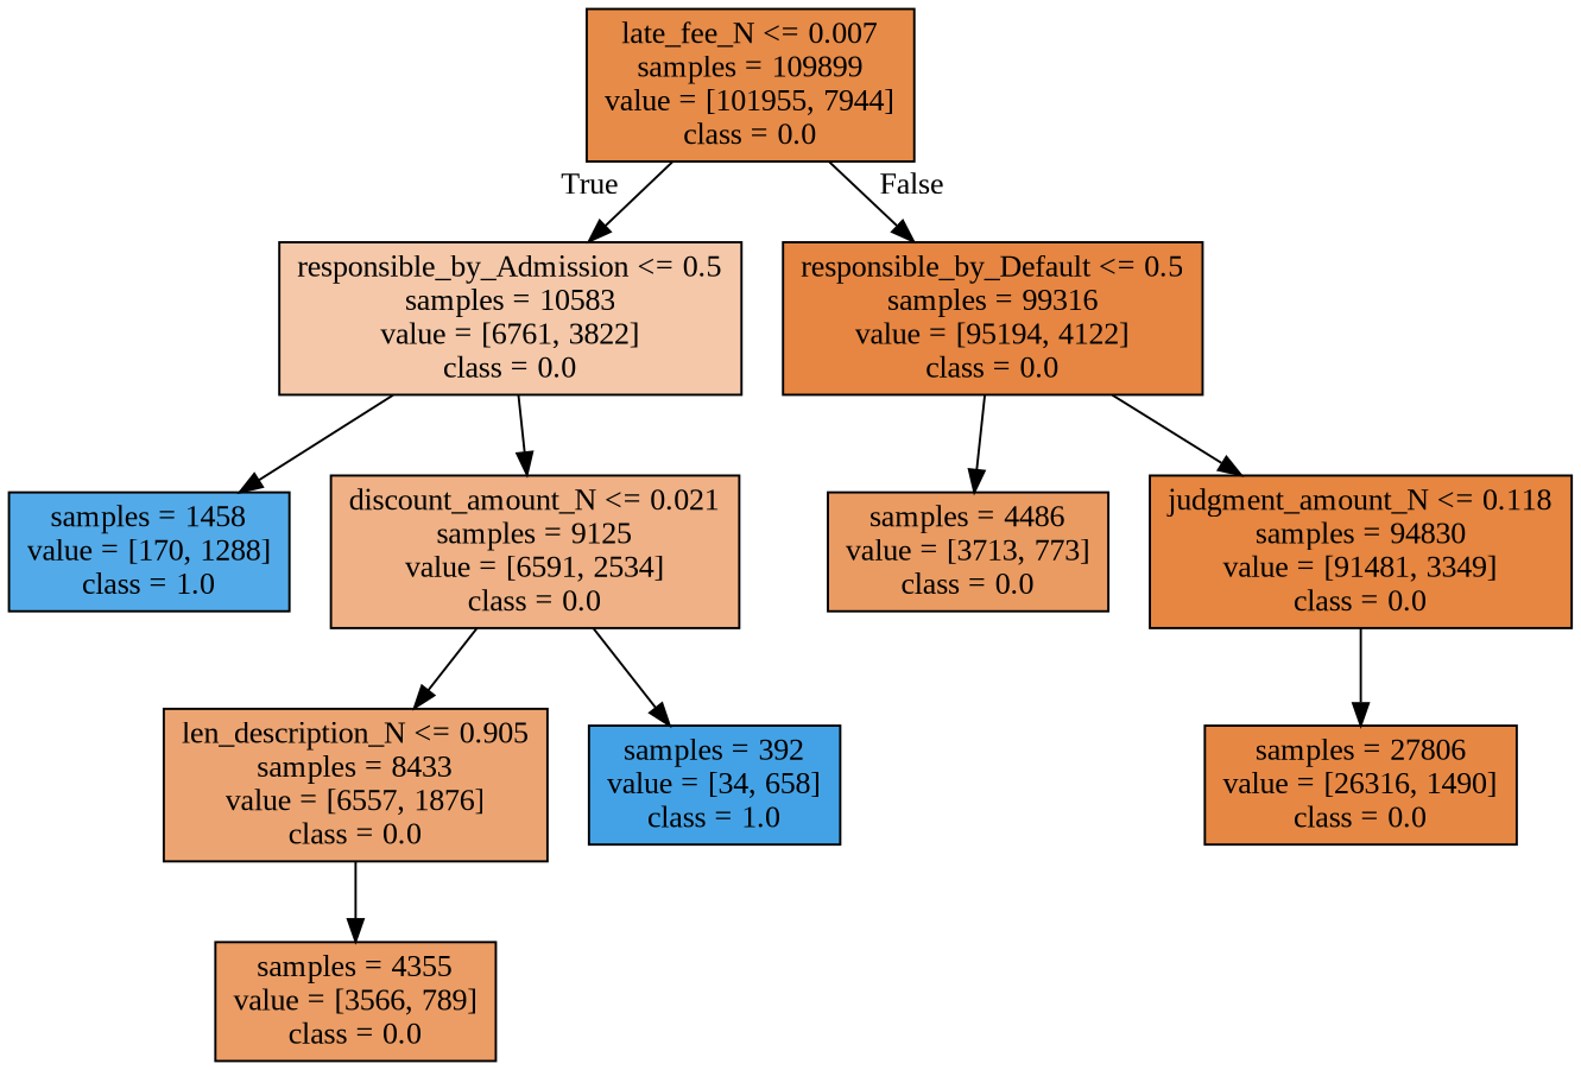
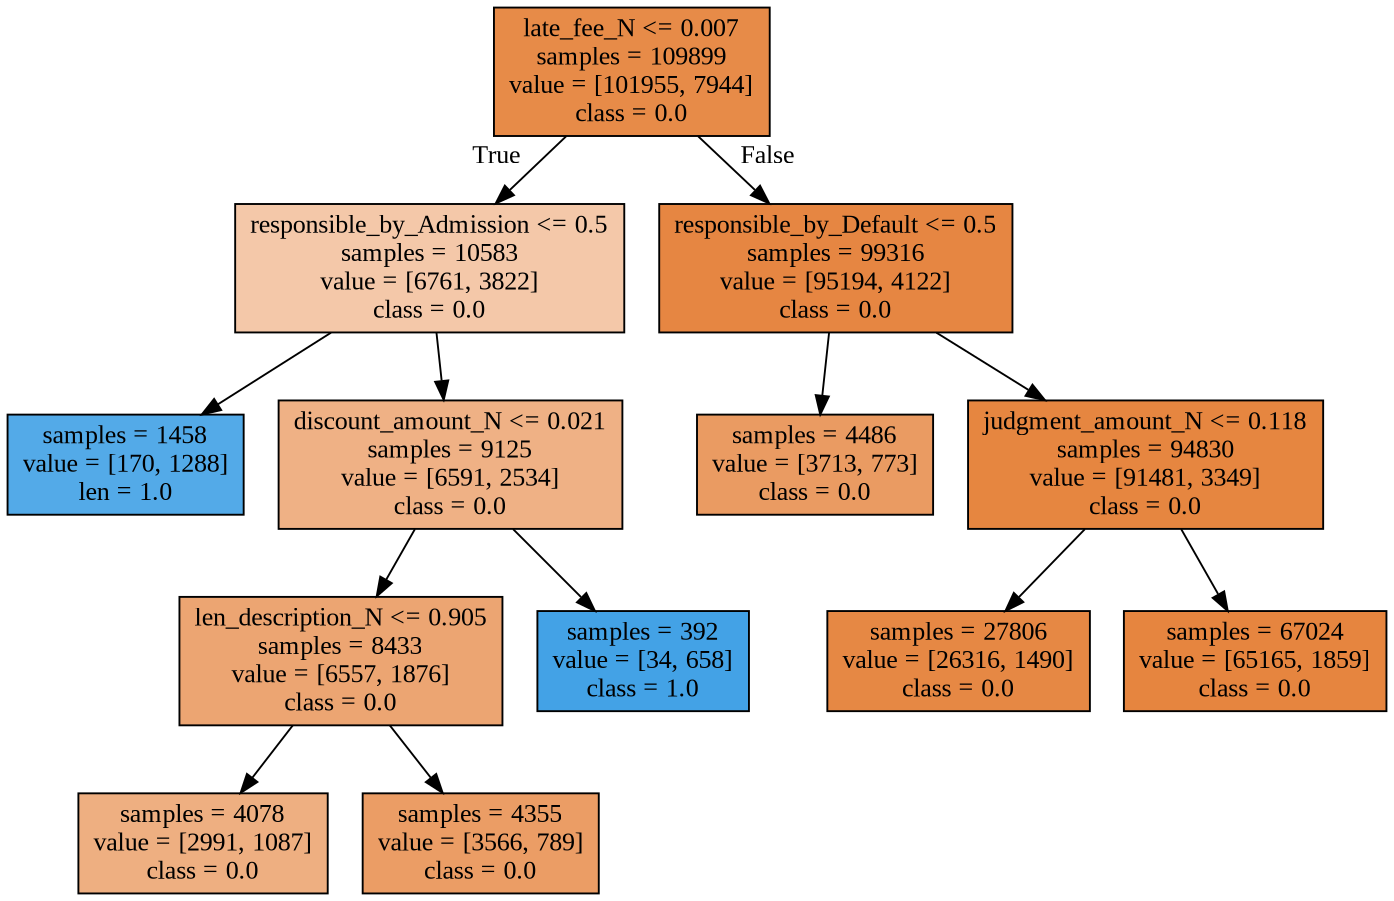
  digraph {
    fontname="Liberation Serif"
    node [color=black fontname="Liberation Serif" shape=box style=filled]
    edge [fontname="Liberation Serif"]
    n1 [fillcolor="#e78b48" label="late_fee_N <= 0.007\nsamples = 109899\nvalue = [101955, 7944]\nclass = 0.0"]
    n2 [fillcolor="#f4c8a9" label="responsible_by_Admission <= 0.5\nsamples = 10583\nvalue = [6761, 3822]\nclass = 0.0"]
    n3 [fillcolor="#e68642" label="responsible_by_Default <= 0.5\nsamples = 99316\nvalue = [95194, 4122]\nclass = 0.0"]
-   n4 [fillcolor="#53aae8" label="samples = 1458\nvalue = [170, 1288]\nclass = 1.0"]
+   n4 [fillcolor="#53aae8" label="samples = 1458\nvalue = [170, 1288]\nlen = 1.0"]
    n5 [fillcolor="#efb185" label="discount_amount_N <= 0.021\nsamples = 9125\nvalue = [6591, 2534]\nclass = 0.0"]
    n6 [fillcolor="#ea9b62" label="samples = 4486\nvalue = [3713, 773]\nclass = 0.0"]
    n7 [fillcolor="#e68640" label="judgment_amount_N <= 0.118\nsamples = 94830\nvalue = [91481, 3349]\nclass = 0.0"]
    n8 [fillcolor="#eca572" label="len_description_N <= 0.905\nsamples = 8433\nvalue = [6557, 1876]\nclass = 0.0"]
    n9 [fillcolor="#43a2e6" label="samples = 392\nvalue = [34, 658]\nclass = 1.0"]
+   n10 [fillcolor="#eeaf81" label="samples = 4078\nvalue = [2991, 1087]\nclass = 0.0"]
    n11 [fillcolor="#eb9d65" label="samples = 4355\nvalue = [3566, 789]\nclass = 0.0"]
    n12 [fillcolor="#e68844" label="samples = 27806\nvalue = [26316, 1490]\nclass = 0.0"]
+   n13 [fillcolor="#e6853f" label="samples = 67024\nvalue = [65165, 1859]\nclass = 0.0"]
    n1 -> n2 [headlabel=True labelangle=45 labeldistance=2.5]
    n1 -> n3 [headlabel=False labelangle=-45 labeldistance=2.5]
    n2 -> n4
    n2 -> n5
    n3 -> n6
    n3 -> n7
    n5 -> n8
    n5 -> n9
    n7 -> n12
+   n7 -> n13
+   n8 -> n10
    n8 -> n11
  }
